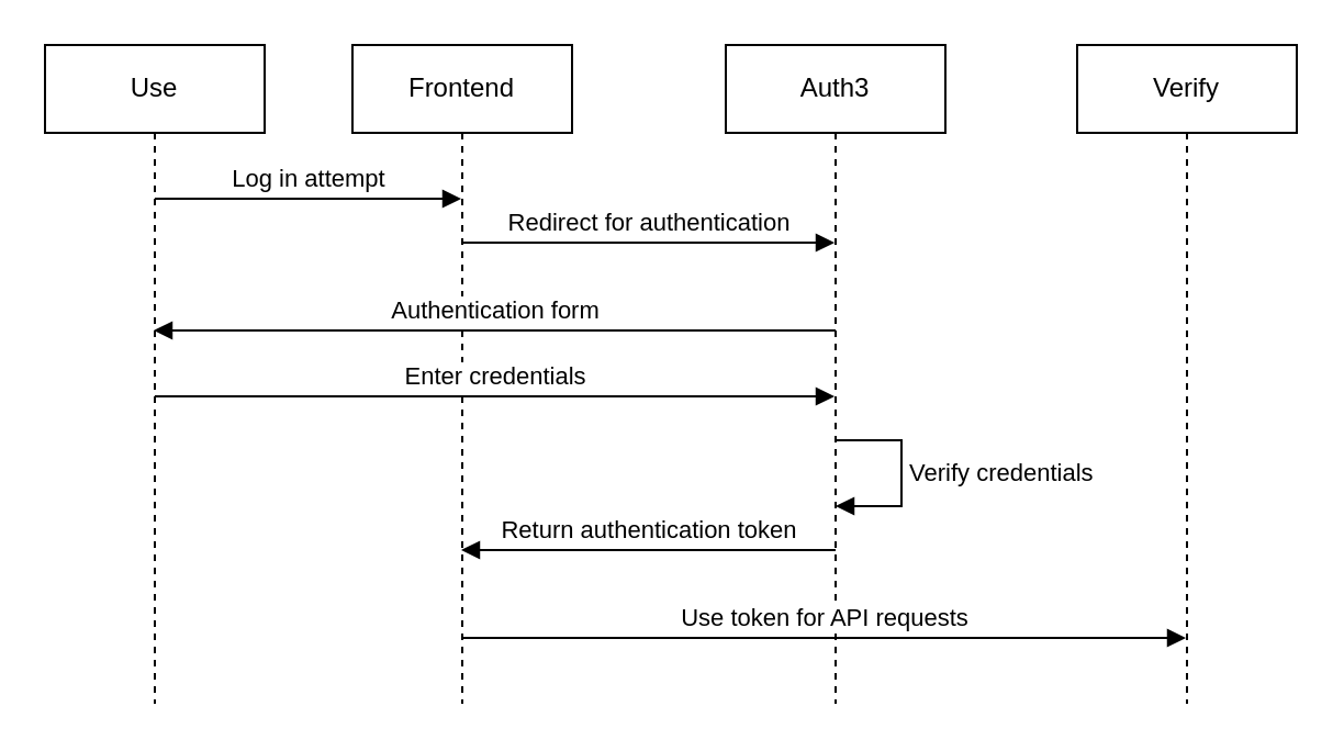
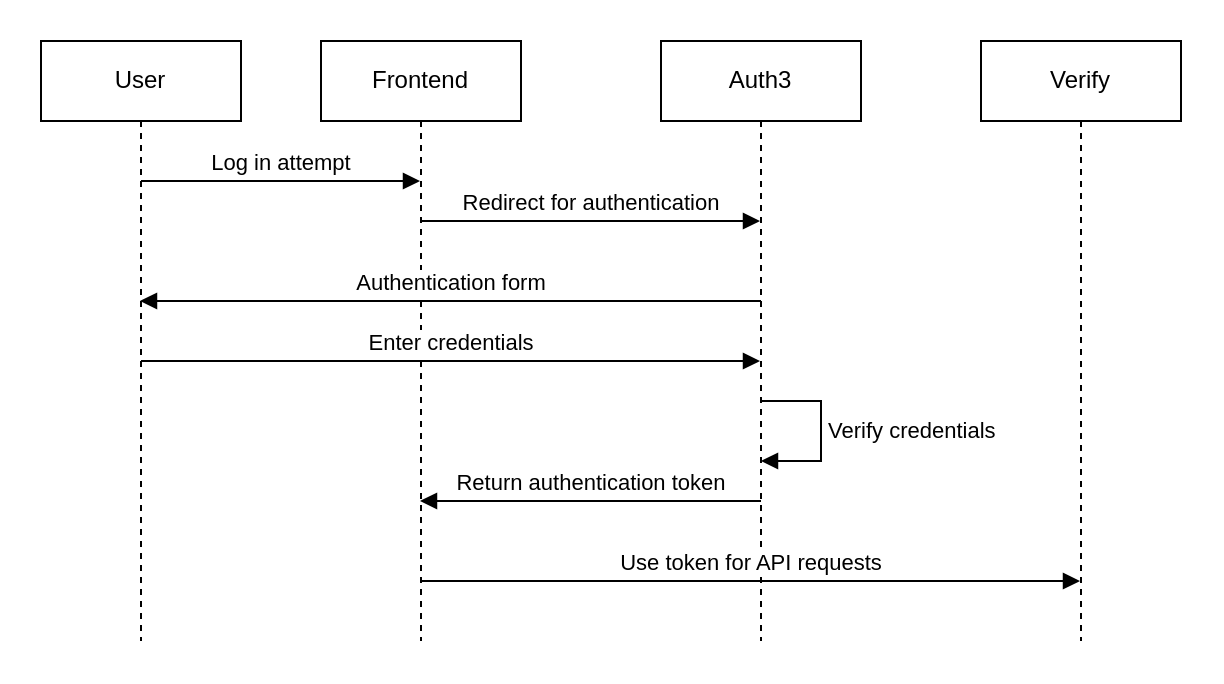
  <mxCell id="0" />
  <mxCell id="1" parent="0" />
- <mxCell id="2" value="Use" style="shape=umlLifeline;perimeter=lifelinePerimeter;whiteSpace=wrap;html=1;container=1;dropTarget=0;collapsible=0;recursiveResize=0;outlineConnect=0;portConstraint=eastwest;newEdgeStyle={&quot;curved&quot;:0,&quot;rounded&quot;:0};" vertex="1" parent="1"><mxGeometry x="20" y="20" width="100" height="300" as="geometry" /></mxCell>
+ <mxCell id="2" value="User" style="shape=umlLifeline;perimeter=lifelinePerimeter;whiteSpace=wrap;html=1;container=1;dropTarget=0;collapsible=0;recursiveResize=0;outlineConnect=0;portConstraint=eastwest;newEdgeStyle={&quot;curved&quot;:0,&quot;rounded&quot;:0};" vertex="1" parent="1"><mxGeometry x="20" y="20" width="100" height="300" as="geometry" /></mxCell>
  <mxCell id="3" value="Frontend" style="shape=umlLifeline;perimeter=lifelinePerimeter;whiteSpace=wrap;html=1;container=1;dropTarget=0;collapsible=0;recursiveResize=0;outlineConnect=0;portConstraint=eastwest;newEdgeStyle={&quot;curved&quot;:0,&quot;rounded&quot;:0};" vertex="1" parent="1"><mxGeometry x="160" y="20" width="100" height="300" as="geometry" /></mxCell>
  <mxCell id="4" value="Auth3" style="shape=umlLifeline;perimeter=lifelinePerimeter;whiteSpace=wrap;html=1;container=1;dropTarget=0;collapsible=0;recursiveResize=0;outlineConnect=0;portConstraint=eastwest;newEdgeStyle={&quot;curved&quot;:0,&quot;rounded&quot;:0};" vertex="1" parent="1"><mxGeometry x="330" y="20" width="100" height="300" as="geometry" /></mxCell>
  <mxCell id="5" value="Verify" style="shape=umlLifeline;perimeter=lifelinePerimeter;whiteSpace=wrap;html=1;container=1;dropTarget=0;collapsible=0;recursiveResize=0;outlineConnect=0;portConstraint=eastwest;newEdgeStyle={&quot;curved&quot;:0,&quot;rounded&quot;:0};" vertex="1" parent="1"><mxGeometry x="490" y="20" width="100" height="300" as="geometry" /></mxCell>
  <mxCell id="6" value="Log in attempt" style="html=1;verticalAlign=bottom;endArrow=block;curved=0;rounded=0;" edge="1" parent="1" target="3"><mxGeometry width="80" relative="1" as="geometry"><mxPoint x="70" y="90" as="sourcePoint" /><mxPoint x="150" y="90" as="targetPoint" /></mxGeometry></mxCell>
  <mxCell id="7" value="Redirect for authentication" style="html=1;verticalAlign=bottom;endArrow=block;curved=0;rounded=0;" edge="1" parent="1" target="4"><mxGeometry width="80" relative="1" as="geometry"><mxPoint x="210" y="110" as="sourcePoint" /><mxPoint x="360" y="110" as="targetPoint" /></mxGeometry></mxCell>
  <mxCell id="8" value="Authentication form" style="html=1;verticalAlign=bottom;endArrow=none;curved=0;rounded=0;startArrow=block;startFill=1;endFill=0;" edge="1" parent="1" source="2"><mxGeometry width="80" relative="1" as="geometry"><mxPoint x="210" y="150" as="sourcePoint" /><mxPoint x="380" y="150" as="targetPoint" /></mxGeometry></mxCell>
  <mxCell id="9" value="Enter credentials" style="html=1;verticalAlign=bottom;endArrow=block;curved=0;rounded=0;" edge="1" parent="1" target="4"><mxGeometry width="80" relative="1" as="geometry"><mxPoint x="70" y="180" as="sourcePoint" /><mxPoint x="240" y="180" as="targetPoint" /></mxGeometry></mxCell>
  <mxCell id="10" value="Verify credentials" style="html=1;align=left;spacingLeft=2;endArrow=block;rounded=0;edgeStyle=orthogonalEdgeStyle;curved=0;rounded=0;entryX=0.5;entryY=0.7;entryDx=0;entryDy=0;entryPerimeter=0;" edge="1" target="4" parent="1"><mxGeometry relative="1" as="geometry"><mxPoint x="380" y="200" as="sourcePoint" /><Array as="points"><mxPoint x="410" y="200" /><mxPoint x="410" y="230" /></Array><mxPoint x="385" y="230" as="targetPoint" /></mxGeometry></mxCell>
  <mxCell id="11" value="Return authentication token" style="html=1;verticalAlign=bottom;endArrow=none;curved=0;rounded=0;startArrow=block;startFill=1;endFill=0;" edge="1" parent="1" source="3"><mxGeometry width="80" relative="1" as="geometry"><mxPoint x="70" y="250" as="sourcePoint" /><mxPoint x="380" y="250" as="targetPoint" /></mxGeometry></mxCell>
  <mxCell id="12" value="Use token for API requests" style="html=1;verticalAlign=bottom;endArrow=block;curved=0;rounded=0;" edge="1" parent="1"><mxGeometry width="80" relative="1" as="geometry"><mxPoint x="210" y="290" as="sourcePoint" /><mxPoint x="539.5" y="290" as="targetPoint" /></mxGeometry></mxCell>
